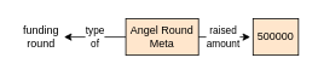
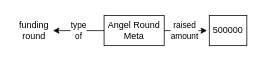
  <mxCell id="0" />
  <mxCell id="1" parent="0" />
  <mxCell id="2" value="raised&lt;br&gt;amount" style="edgeStyle=orthogonalEdgeStyle;rounded=0;orthogonalLoop=1;jettySize=auto;html=1;exitX=1;exitY=0.5;exitDx=0;exitDy=0;entryX=0;entryY=0.5;entryDx=0;entryDy=0;" edge="1" parent="1"><mxGeometry relative="1" as="geometry"><mxPoint x="215" y="40" as="sourcePoint" /><mxPoint x="275" y="40" as="targetPoint" /></mxGeometry></mxCell>
  <mxCell id="3" value="type&lt;br&gt;of" style="edgeStyle=orthogonalEdgeStyle;rounded=0;orthogonalLoop=1;jettySize=auto;html=1;exitX=0;exitY=0.5;exitDx=0;exitDy=0;entryX=1;entryY=0.5;entryDx=0;entryDy=0;" edge="1" parent="1" source="4" target="6"><mxGeometry relative="1" as="geometry" /></mxCell>
- <mxCell id="4" value="Angel Round Meta" style="rounded=0;whiteSpace=wrap;html=1;fillColor=#ffe6cc;" vertex="1" parent="1"><mxGeometry x="138" y="20" width="80" height="40" as="geometry" /></mxCell>
- <mxCell id="5" value="500000" style="rounded=0;whiteSpace=wrap;html=1;fillColor=#ffe6cc;" vertex="1" parent="1"><mxGeometry x="278" y="20" width="50" height="40" as="geometry" /></mxCell>
+ <mxCell id="4" value="Angel Round Meta" style="rounded=0;whiteSpace=wrap;html=1;" vertex="1" parent="1"><mxGeometry x="138" y="20" width="80" height="40" as="geometry" /></mxCell>
+ <mxCell id="5" value="500000" style="rounded=0;whiteSpace=wrap;html=1;" vertex="1" parent="1"><mxGeometry x="278" y="20" width="50" height="40" as="geometry" /></mxCell>
  <mxCell id="6" value="funding&lt;br&gt;round" style="text;html=1;strokeColor=none;fillColor=none;align=center;verticalAlign=middle;whiteSpace=wrap;rounded=0;" vertex="1" parent="1"><mxGeometry x="20" y="32.5" width="50" height="15" as="geometry" /></mxCell>
